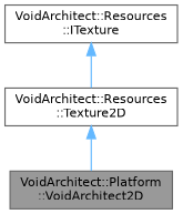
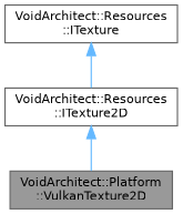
  digraph {
    node [color=gray40 fillcolor=white fontname=Helvetica fontsize=10 shape=box style=filled]
    edge [color=steelblue1 dir=back fontname=Helvetica fontsize=10 labelfontname=Helvetica labelfontsize=10 style=solid]
-   n1 [fillcolor=grey60 fontcolor=black height=0.2 label="VoidArchitect::Platform\l::VoidArchitect2D" width=0.4]
-   n2 [height=0.2 label="VoidArchitect::Resources\l::Texture2D" width=0.4]
+   n1 [fillcolor=grey60 fontcolor=black height=0.2 label="VoidArchitect::Platform\l::VulkanTexture2D" width=0.4]
+   n2 [height=0.2 label="VoidArchitect::Resources\l::ITexture2D" width=0.4]
    n3 [height=0.2 label="VoidArchitect::Resources\l::ITexture" width=0.4]
    n2 -> n1
    n3 -> n2
  }
